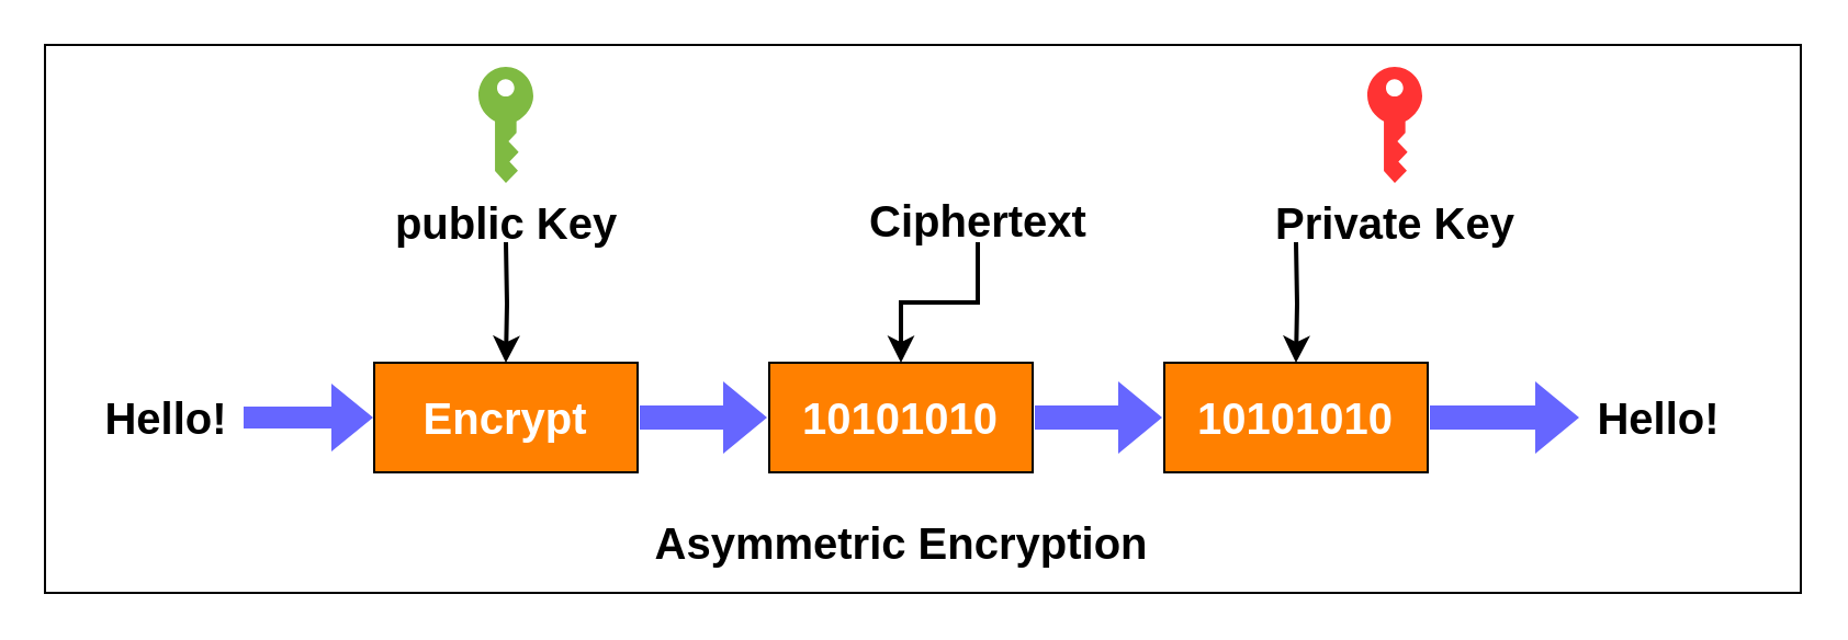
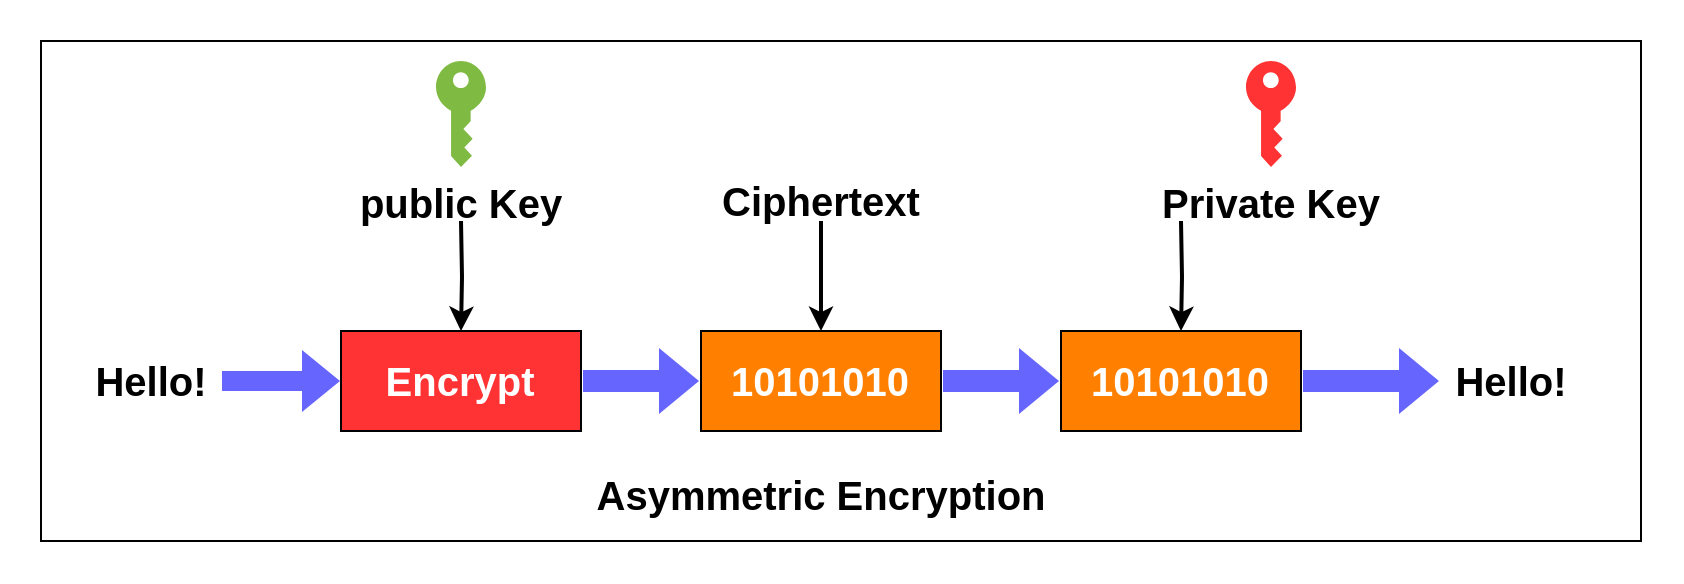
  <mxCell id="0" />
  <mxCell id="1" parent="0" />
  <mxCell id="2" value="" style="rounded=0;whiteSpace=wrap;html=1;" vertex="1" parent="1"><mxGeometry x="20" y="20" width="800" height="250" as="geometry" /></mxCell>
  <mxCell id="3" value="&lt;span style=&quot;line-height: 107% ; font-family: &amp;#34;arial&amp;#34; , sans-serif&quot;&gt;&lt;font style=&quot;font-size: 20px&quot;&gt;&lt;b&gt;Asymmetric Encryption&lt;/b&gt;&lt;/font&gt;&lt;/span&gt;" style="text;html=1;resizable=0;autosize=1;align=center;verticalAlign=middle;points=[];fillColor=none;strokeColor=none;rounded=0;" vertex="1" parent="1"><mxGeometry x="290" y="240" width="240" height="20" as="geometry" /></mxCell>
  <mxCell id="4" style="edgeStyle=orthogonalEdgeStyle;rounded=0;orthogonalLoop=1;jettySize=auto;html=1;entryX=0.5;entryY=0;entryDx=0;entryDy=0;fillColor=#6666FF;strokeWidth=2;" edge="1" parent="1" target="9"><mxGeometry relative="1" as="geometry"><mxPoint x="230" y="110" as="sourcePoint" /></mxGeometry></mxCell>
  <mxCell id="5" value="&lt;b&gt;&lt;font style=&quot;font-size: 20px&quot;&gt;public Key&lt;/font&gt;&lt;/b&gt;" style="pointerEvents=1;shadow=0;dashed=0;html=1;strokeColor=none;labelPosition=center;verticalLabelPosition=bottom;verticalAlign=top;outlineConnect=0;align=center;shape=mxgraph.office.security.key_permissions;fillColor=#7FBA42;" vertex="1" parent="1"><mxGeometry x="217.5" y="30" width="25" height="53" as="geometry" /></mxCell>
  <mxCell id="6" style="edgeStyle=orthogonalEdgeStyle;rounded=0;orthogonalLoop=1;jettySize=auto;html=1;shape=flexArrow;strokeColor=none;fillColor=#6666FF;" edge="1" parent="1" source="7" target="9"><mxGeometry relative="1" as="geometry" /></mxCell>
  <mxCell id="7" value="&lt;span style=&quot;font-size: 20px&quot;&gt;&lt;b&gt;Hello!&lt;/b&gt;&lt;/span&gt;" style="text;html=1;resizable=0;autosize=1;align=center;verticalAlign=middle;points=[];fillColor=none;strokeColor=none;rounded=0;" vertex="1" parent="1"><mxGeometry x="40" y="180" width="70" height="20" as="geometry" /></mxCell>
  <mxCell id="8" style="edgeStyle=orthogonalEdgeStyle;rounded=0;orthogonalLoop=1;jettySize=auto;html=1;strokeWidth=2;fillColor=#6666FF;shape=flexArrow;strokeColor=none;" edge="1" parent="1" source="9" target="11"><mxGeometry relative="1" as="geometry" /></mxCell>
- <mxCell id="9" value="&lt;font color=&quot;#ffffff&quot; size=&quot;1&quot;&gt;&lt;b style=&quot;font-size: 20px&quot;&gt;Encrypt&lt;/b&gt;&lt;/font&gt;" style="rounded=0;whiteSpace=wrap;html=1;fillColor=#FF8000;" vertex="1" parent="1"><mxGeometry x="170" y="165" width="120" height="50" as="geometry" /></mxCell>
+ <mxCell id="9" value="&lt;font color=&quot;#ffffff&quot; size=&quot;1&quot;&gt;&lt;b style=&quot;font-size: 20px&quot;&gt;Encrypt&lt;/b&gt;&lt;/font&gt;" style="rounded=0;whiteSpace=wrap;html=1;fillColor=#ff3333;" vertex="1" parent="1"><mxGeometry x="170" y="165" width="120" height="50" as="geometry" /></mxCell>
  <mxCell id="10" style="edgeStyle=orthogonalEdgeStyle;rounded=0;orthogonalLoop=1;jettySize=auto;html=1;strokeWidth=2;fillColor=#6666FF;shape=flexArrow;strokeColor=none;" edge="1" parent="1" source="11" target="17"><mxGeometry relative="1" as="geometry" /></mxCell>
  <mxCell id="11" value="&lt;font color=&quot;#ffffff&quot;&gt;&lt;span style=&quot;font-size: 20px&quot;&gt;&lt;b&gt;10101010&lt;/b&gt;&lt;/span&gt;&lt;/font&gt;" style="rounded=0;whiteSpace=wrap;html=1;fillColor=#FF8000;" vertex="1" parent="1"><mxGeometry x="350" y="165" width="120" height="50" as="geometry" /></mxCell>
  <mxCell id="12" style="edgeStyle=orthogonalEdgeStyle;rounded=0;orthogonalLoop=1;jettySize=auto;html=1;strokeWidth=2;fillColor=#6666FF;" edge="1" parent="1" source="13" target="11"><mxGeometry relative="1" as="geometry" /></mxCell>
- <mxCell id="13" value="&lt;span style=&quot;font-size: 20px&quot;&gt;&lt;b&gt;Ciphertext&lt;/b&gt;&lt;/span&gt;" style="text;html=1;resizable=0;autosize=1;align=center;verticalAlign=middle;points=[];fillColor=none;strokeColor=none;rounded=0;" vertex="1" parent="1"><mxGeometry x="390" y="90" width="110" height="20" as="geometry" /></mxCell>
+ <mxCell id="13" value="&lt;span style=&quot;font-size: 20px&quot;&gt;&lt;b&gt;Ciphertext&lt;/b&gt;&lt;/span&gt;" style="text;html=1;resizable=0;autosize=1;align=center;verticalAlign=middle;points=[];fillColor=none;strokeColor=none;rounded=0;" vertex="1" parent="1"><mxGeometry x="355" y="90" width="110" height="20" as="geometry" /></mxCell>
  <mxCell id="14" style="edgeStyle=orthogonalEdgeStyle;rounded=0;orthogonalLoop=1;jettySize=auto;html=1;entryX=0.5;entryY=0;entryDx=0;entryDy=0;strokeWidth=2;fillColor=#6666FF;" edge="1" parent="1" target="17"><mxGeometry relative="1" as="geometry"><mxPoint x="590" y="110" as="sourcePoint" /></mxGeometry></mxCell>
  <mxCell id="15" value="&lt;span style=&quot;font-size: 20px&quot;&gt;&lt;b&gt;Private Key&lt;/b&gt;&lt;/span&gt;" style="pointerEvents=1;shadow=0;dashed=0;html=1;strokeColor=none;labelPosition=center;verticalLabelPosition=bottom;verticalAlign=top;outlineConnect=0;align=center;shape=mxgraph.office.security.key_permissions;fillColor=#FF3333;" vertex="1" parent="1"><mxGeometry x="622.5" y="30" width="25" height="53" as="geometry" /></mxCell>
  <mxCell id="16" style="edgeStyle=orthogonalEdgeStyle;shape=flexArrow;rounded=0;orthogonalLoop=1;jettySize=auto;html=1;strokeWidth=2;fillColor=#6666FF;strokeColor=none;" edge="1" parent="1" source="17"><mxGeometry relative="1" as="geometry"><mxPoint x="720" y="190" as="targetPoint" /></mxGeometry></mxCell>
  <mxCell id="17" value="&lt;font color=&quot;#ffffff&quot;&gt;&lt;span style=&quot;font-size: 20px&quot;&gt;&lt;b&gt;10101010&lt;/b&gt;&lt;/span&gt;&lt;/font&gt;" style="rounded=0;whiteSpace=wrap;html=1;fillColor=#FF8000;" vertex="1" parent="1"><mxGeometry x="530" y="165" width="120" height="50" as="geometry" /></mxCell>
  <mxCell id="18" value="&lt;span style=&quot;font-size: 20px&quot;&gt;&lt;b&gt;Hello!&lt;/b&gt;&lt;/span&gt;" style="text;html=1;resizable=0;autosize=1;align=center;verticalAlign=middle;points=[];fillColor=none;strokeColor=none;rounded=0;" vertex="1" parent="1"><mxGeometry x="720" y="180" width="70" height="20" as="geometry" /></mxCell>
